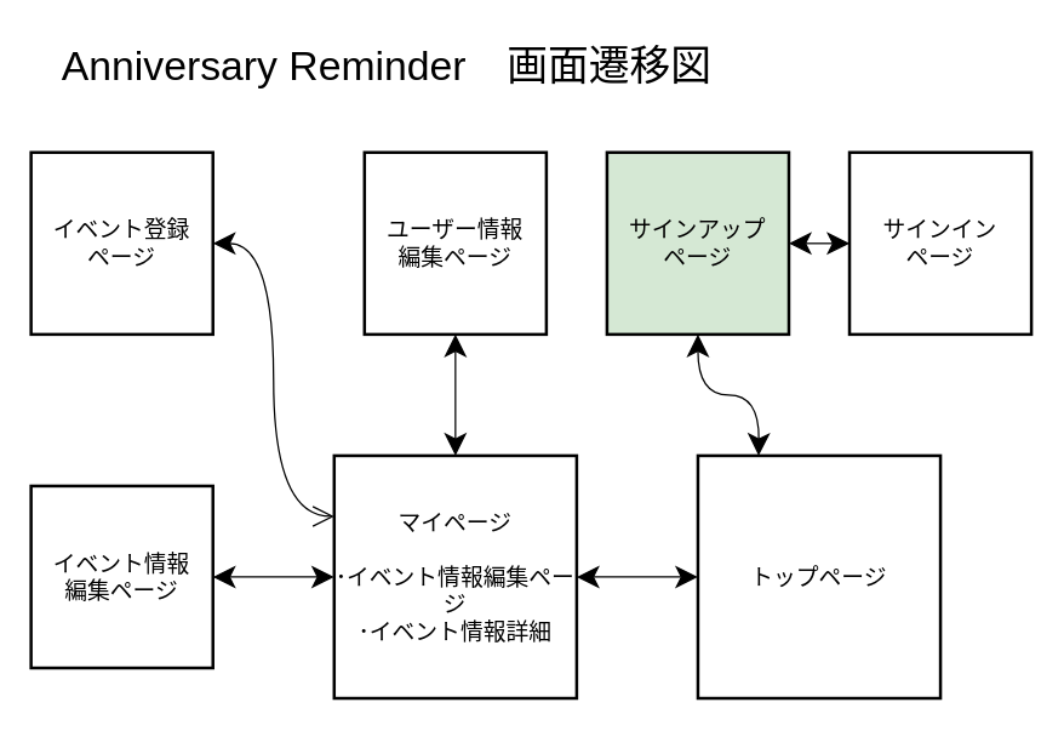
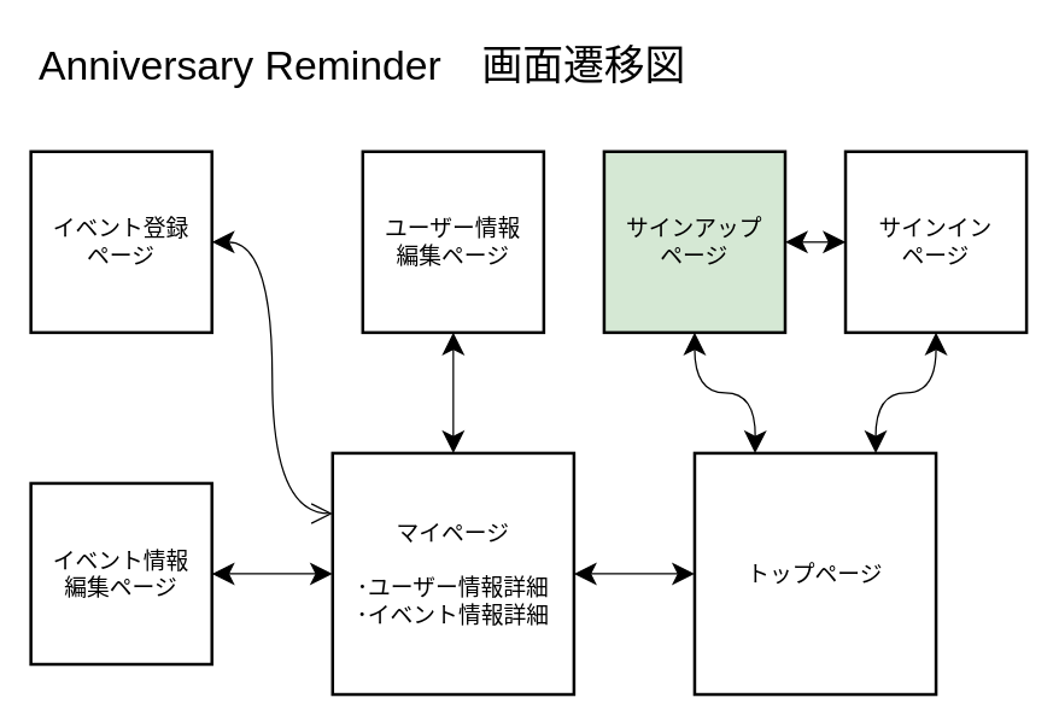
  <mxCell id="0" />
  <mxCell id="1" parent="0" />
  <mxCell id="2" value="トップページ" style="whiteSpace=wrap;html=1;align=center;strokeWidth=2;fontSize=15;" vertex="1" parent="1"><mxGeometry x="460" y="300" width="160" height="160" as="geometry" /></mxCell>
  <mxCell id="3" style="edgeStyle=orthogonalEdgeStyle;rounded=0;jumpSize=6;orthogonalLoop=1;jettySize=auto;html=1;exitX=0.5;exitY=1;exitDx=0;exitDy=0;endSize=12;startArrow=classic;startFill=1;startSize=12;fontSize=15;curved=1;" edge="1" parent="1" source="5"><mxGeometry relative="1" as="geometry"><mxPoint x="500" y="300" as="targetPoint" /></mxGeometry></mxCell>
  <mxCell id="4" style="edgeStyle=orthogonalEdgeStyle;rounded=0;jumpSize=6;orthogonalLoop=1;jettySize=auto;html=1;exitX=1;exitY=0.5;exitDx=0;exitDy=0;entryX=0;entryY=0.5;entryDx=0;entryDy=0;endSize=12;startArrow=classic;startFill=1;startSize=12;fontSize=15;" edge="1" parent="1" source="5" target="7"><mxGeometry relative="1" as="geometry" /></mxCell>
  <mxCell id="5" value="サインアップ&lt;br style=&quot;font-size: 15px;&quot;&gt;ページ" style="whiteSpace=wrap;html=1;align=center;strokeWidth=2;fontSize=15;fillColor=#d5e8d4;" vertex="1" parent="1"><mxGeometry x="400" y="100" width="120" height="120" as="geometry" /></mxCell>
+ <mxCell id="6" style="edgeStyle=orthogonalEdgeStyle;rounded=0;jumpSize=6;orthogonalLoop=1;jettySize=auto;html=1;exitX=0.5;exitY=1;exitDx=0;exitDy=0;entryX=0.75;entryY=0;entryDx=0;entryDy=0;endSize=12;startArrow=classic;startFill=1;startSize=12;fontSize=15;curved=1;" edge="1" parent="1" source="7" target="2"><mxGeometry relative="1" as="geometry" /></mxCell>
  <mxCell id="7" value="サインイン&lt;br style=&quot;font-size: 15px;&quot;&gt;ページ" style="whiteSpace=wrap;html=1;align=center;strokeWidth=2;fontSize=15;" vertex="1" parent="1"><mxGeometry x="560" y="100" width="120" height="120" as="geometry" /></mxCell>
  <mxCell id="8" style="edgeStyle=orthogonalEdgeStyle;rounded=0;jumpSize=6;orthogonalLoop=1;jettySize=auto;html=1;exitX=1;exitY=0.5;exitDx=0;exitDy=0;entryX=0;entryY=0.25;entryDx=0;entryDy=0;fontSize=15;startArrow=classic;startFill=1;startSize=12;endSize=12;curved=1;endArrow=open;" edge="1" parent="1" source="9" target="15"><mxGeometry relative="1" as="geometry" /></mxCell>
  <mxCell id="9" value="イベント登録&lt;br style=&quot;font-size: 15px;&quot;&gt;ページ" style="whiteSpace=wrap;html=1;align=center;strokeWidth=2;fontSize=15;" vertex="1" parent="1"><mxGeometry x="20" y="100" width="120" height="120" as="geometry" /></mxCell>
  <mxCell id="10" style="edgeStyle=orthogonalEdgeStyle;rounded=0;jumpSize=6;orthogonalLoop=1;jettySize=auto;html=1;exitX=1;exitY=0.5;exitDx=0;exitDy=0;entryX=0;entryY=0.5;entryDx=0;entryDy=0;fontSize=15;startArrow=classic;startFill=1;startSize=12;endSize=12;" edge="1" parent="1" source="11" target="15"><mxGeometry relative="1" as="geometry"><Array as="points" /></mxGeometry></mxCell>
  <mxCell id="11" value="イベント情報&lt;br style=&quot;font-size: 15px;&quot;&gt;編集ページ" style="whiteSpace=wrap;html=1;align=center;strokeWidth=2;fontSize=15;" vertex="1" parent="1"><mxGeometry x="20" y="320" width="120" height="120" as="geometry" /></mxCell>
  <mxCell id="12" style="edgeStyle=orthogonalEdgeStyle;rounded=0;jumpSize=6;orthogonalLoop=1;jettySize=auto;html=1;exitX=0.5;exitY=1;exitDx=0;exitDy=0;entryX=0.5;entryY=0;entryDx=0;entryDy=0;startArrow=classic;startFill=1;startSize=12;endSize=12;fontSize=15;" edge="1" parent="1" source="13" target="15"><mxGeometry relative="1" as="geometry" /></mxCell>
  <mxCell id="13" value="ユーザー情報&lt;br style=&quot;font-size: 15px;&quot;&gt;編集ページ" style="whiteSpace=wrap;html=1;align=center;strokeWidth=2;fontSize=15;" vertex="1" parent="1"><mxGeometry x="240" y="100" width="120" height="120" as="geometry" /></mxCell>
  <mxCell id="14" style="edgeStyle=orthogonalEdgeStyle;rounded=0;jumpSize=6;orthogonalLoop=1;jettySize=auto;html=1;exitX=1;exitY=0.5;exitDx=0;exitDy=0;entryX=0;entryY=0.5;entryDx=0;entryDy=0;startArrow=classic;startFill=1;startSize=12;endSize=12;fontSize=15;" edge="1" parent="1" source="15" target="2"><mxGeometry relative="1" as="geometry" /></mxCell>
- <mxCell id="15" value="マイページ&lt;br style=&quot;font-size: 15px;&quot;&gt;&lt;br style=&quot;font-size: 15px;&quot;&gt;･イベント情報編集ページ&lt;br style=&quot;font-size: 15px;&quot;&gt;･イベント情報詳細" style="whiteSpace=wrap;html=1;align=center;strokeWidth=2;fontSize=15;" vertex="1" parent="1"><mxGeometry x="220" y="300" width="160" height="160" as="geometry" /></mxCell>
- <mxCell id="16" value="Anniversary Reminder　画面遷移図" style="text;strokeColor=none;fillColor=none;spacingLeft=4;spacingRight=4;overflow=hidden;rotatable=0;points=[[0,0.5],[1,0.5]];portConstraint=eastwest;fontSize=27;align=center;strokeWidth=2;" vertex="1" parent="1"><mxGeometry x="35" y="20" width="440" height="40" as="geometry" /></mxCell>
+ <mxCell id="15" value="マイページ&lt;br style=&quot;font-size: 15px;&quot;&gt;&lt;br style=&quot;font-size: 15px;&quot;&gt;･ユーザー情報詳細&lt;br style=&quot;font-size: 15px;&quot;&gt;･イベント情報詳細" style="whiteSpace=wrap;html=1;align=center;strokeWidth=2;fontSize=15;" vertex="1" parent="1"><mxGeometry x="220" y="300" width="160" height="160" as="geometry" /></mxCell>
+ <mxCell id="16" value="Anniversary Reminder　画面遷移図" style="text;strokeColor=none;fillColor=none;spacingLeft=4;spacingRight=4;overflow=hidden;rotatable=0;points=[[0,0.5],[1,0.5]];portConstraint=eastwest;fontSize=27;align=center;strokeWidth=2;" vertex="1" parent="1"><mxGeometry x="20" y="20" width="440" height="40" as="geometry" /></mxCell>
